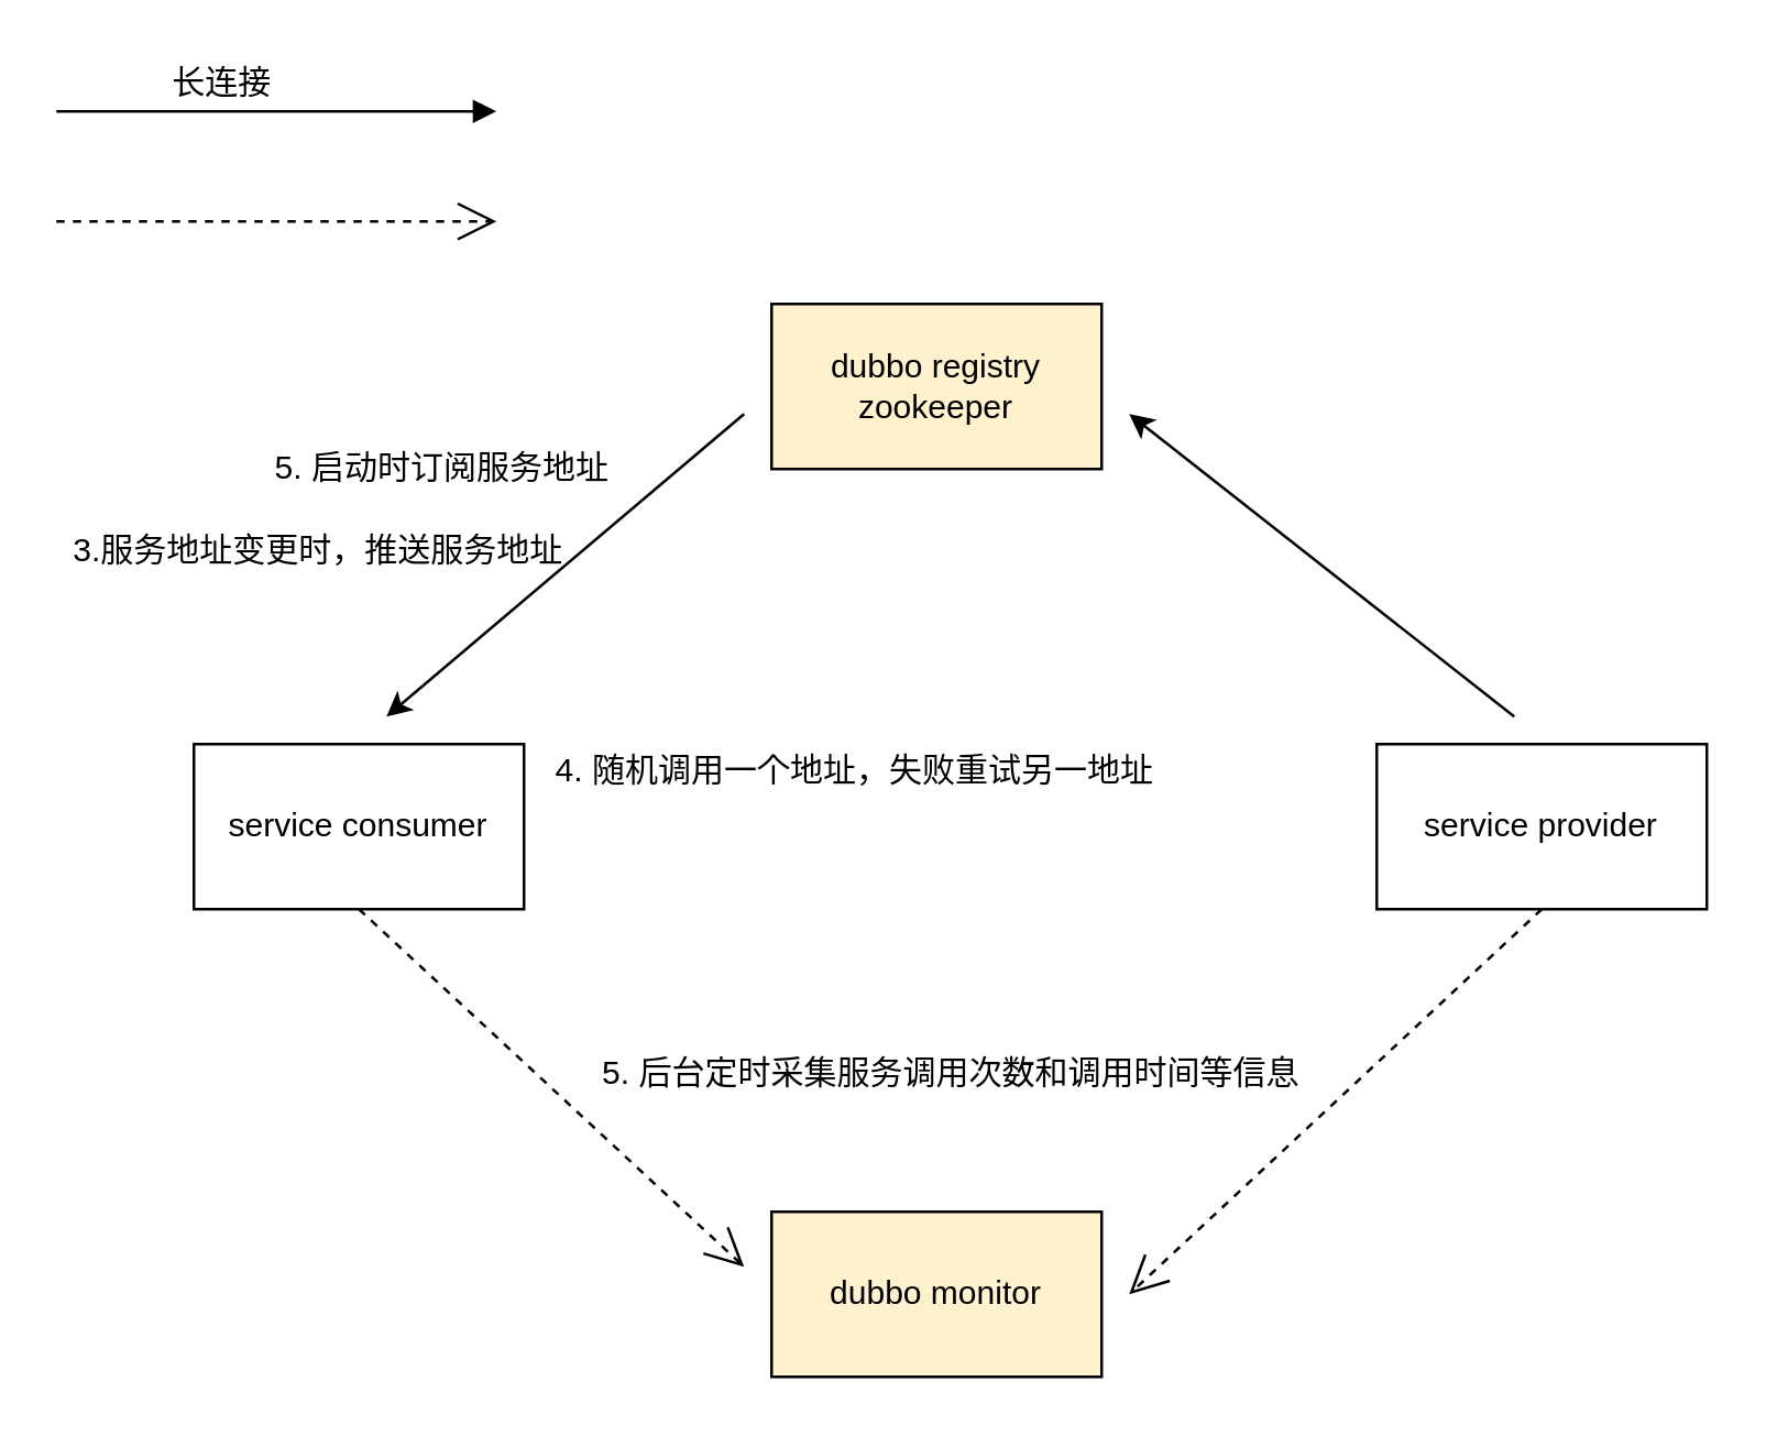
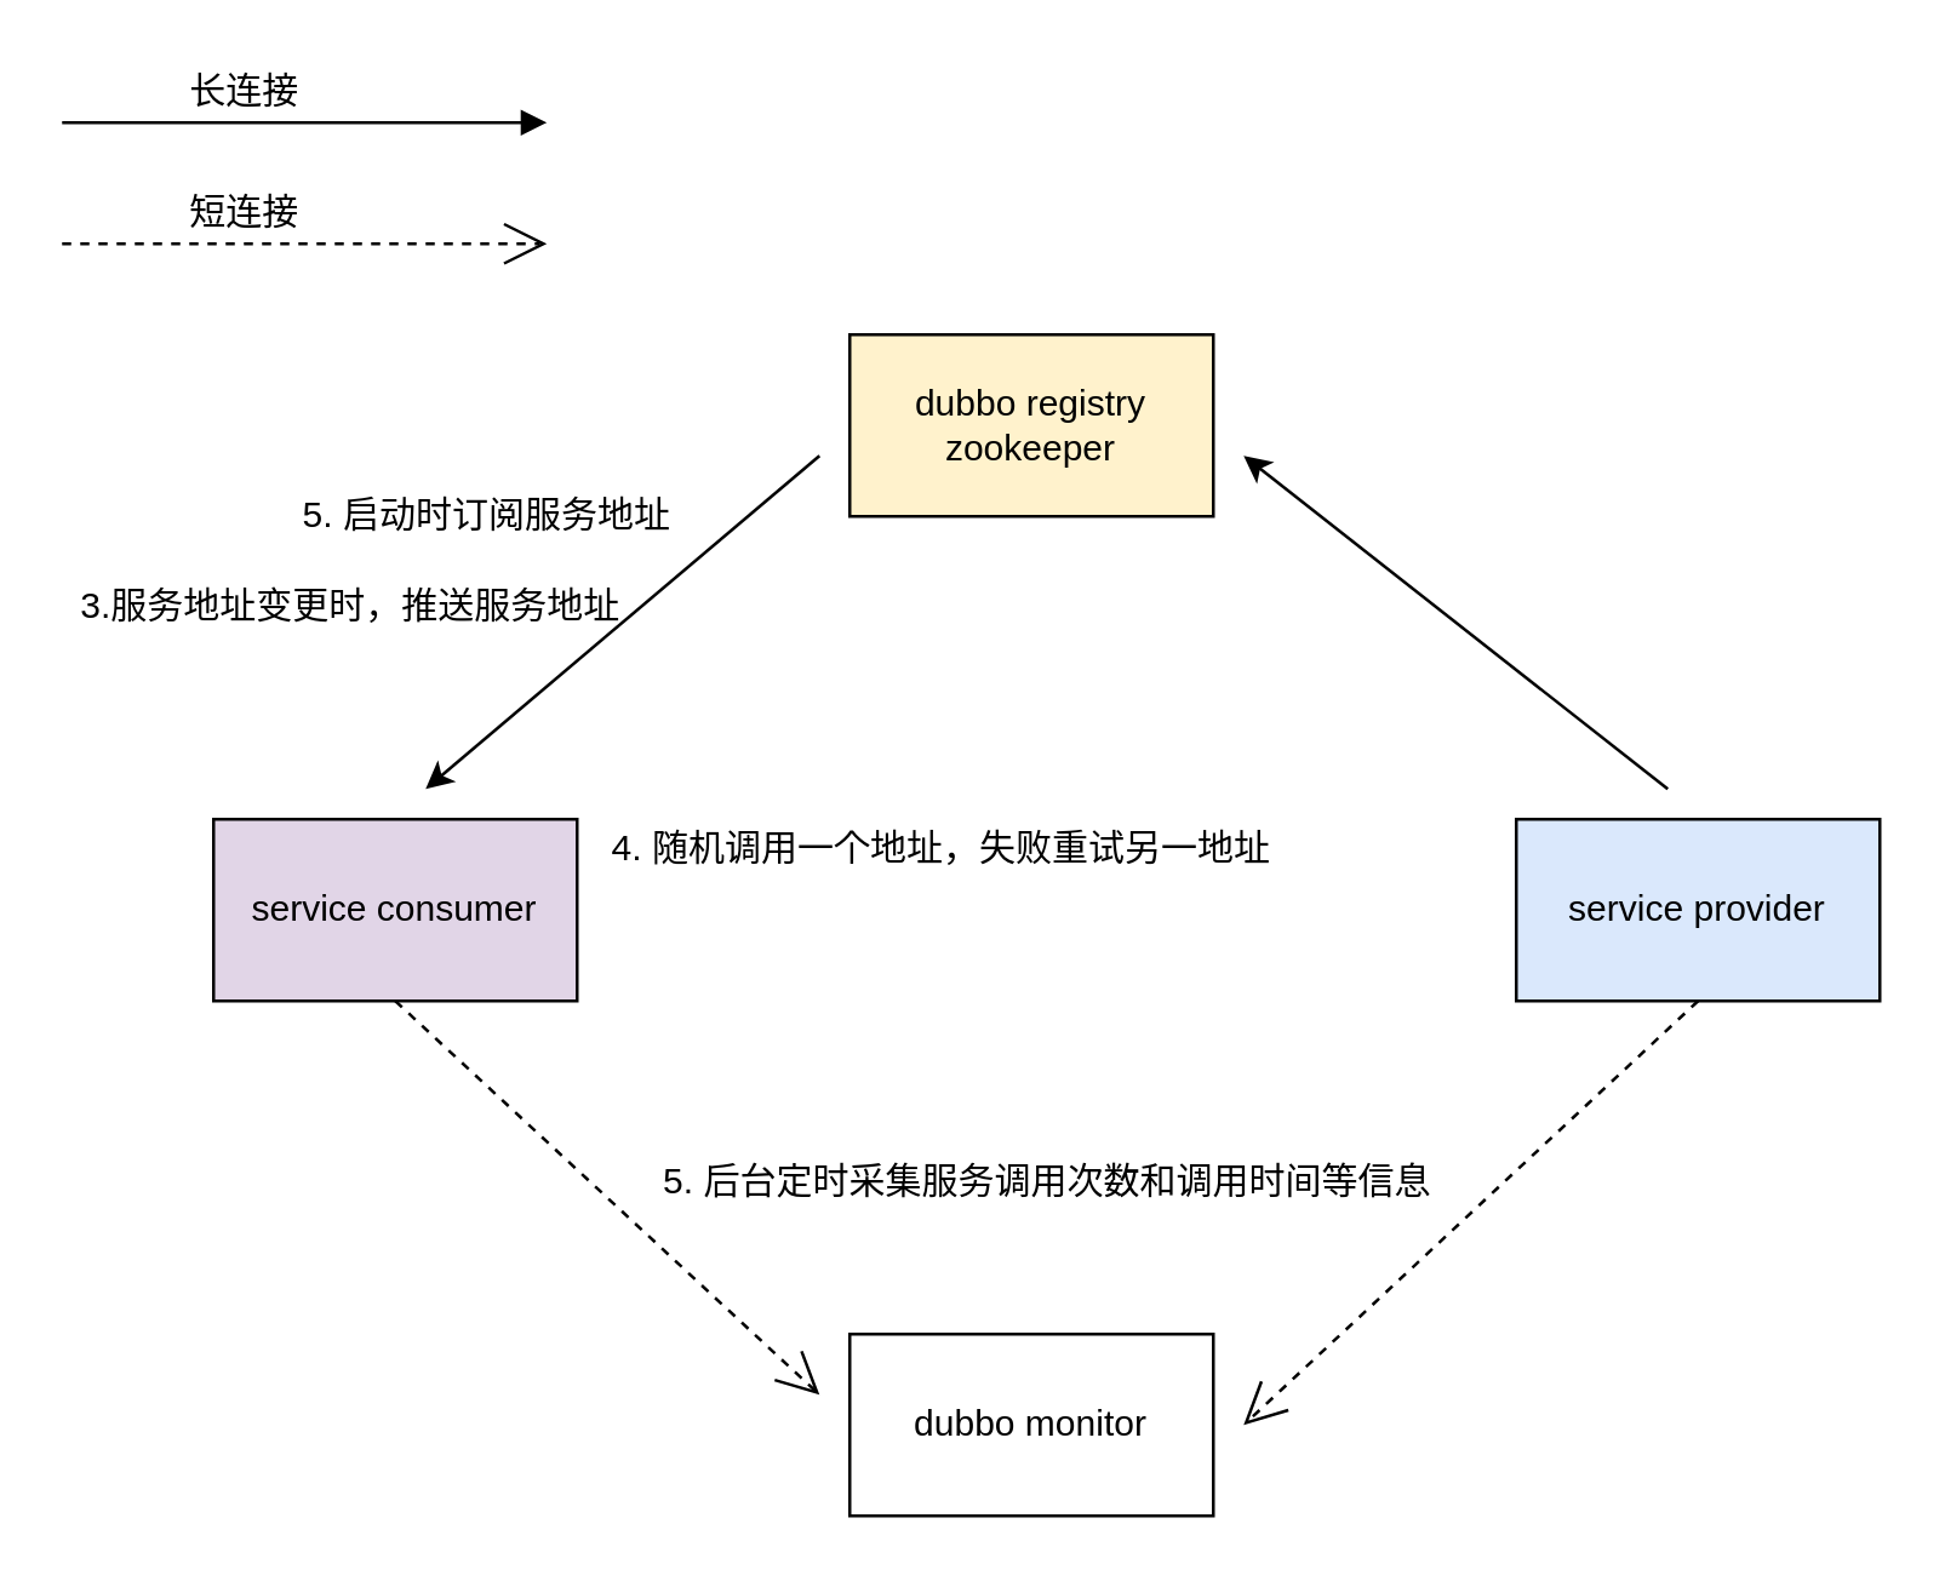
  <mxCell id="0" />
  <mxCell id="1" parent="0" />
  <mxCell id="2" value="dubbo registry&lt;br&gt;zookeeper" style="rounded=0;whiteSpace=wrap;html=1;fillColor=#fff2cc;" vertex="1" parent="1"><mxGeometry x="280" y="110" width="120" height="60" as="geometry" /></mxCell>
- <mxCell id="3" value="service consumer" style="rounded=0;whiteSpace=wrap;html=1;" vertex="1" parent="1"><mxGeometry x="70" y="270" width="120" height="60" as="geometry" /></mxCell>
- <mxCell id="4" value="service provider" style="rounded=0;whiteSpace=wrap;html=1;" vertex="1" parent="1"><mxGeometry x="500" y="270" width="120" height="60" as="geometry" /></mxCell>
- <mxCell id="5" value="dubbo monitor" style="rounded=0;whiteSpace=wrap;html=1;fillColor=#fff2cc;" vertex="1" parent="1"><mxGeometry x="280" y="440" width="120" height="60" as="geometry" /></mxCell>
+ <mxCell id="3" value="service consumer" style="rounded=0;whiteSpace=wrap;html=1;fillColor=#e1d5e7;" vertex="1" parent="1"><mxGeometry x="70" y="270" width="120" height="60" as="geometry" /></mxCell>
+ <mxCell id="4" value="service provider" style="rounded=0;whiteSpace=wrap;html=1;fillColor=#dae8fc;" vertex="1" parent="1"><mxGeometry x="500" y="270" width="120" height="60" as="geometry" /></mxCell>
+ <mxCell id="5" value="dubbo monitor" style="rounded=0;whiteSpace=wrap;html=1;" vertex="1" parent="1"><mxGeometry x="280" y="440" width="120" height="60" as="geometry" /></mxCell>
  <mxCell id="6" value="" style="endArrow=classic;html=1;" edge="1" parent="1"><mxGeometry width="50" height="50" relative="1" as="geometry"><mxPoint x="550" y="260" as="sourcePoint" /><mxPoint x="410" y="150" as="targetPoint" /></mxGeometry></mxCell>
  <mxCell id="7" value="" style="endArrow=classic;html=1;" edge="1" parent="1"><mxGeometry width="50" height="50" relative="1" as="geometry"><mxPoint x="270" y="150" as="sourcePoint" /><mxPoint x="140" y="260" as="targetPoint" /></mxGeometry></mxCell>
  <mxCell id="8" value="" style="endArrow=open;endSize=12;dashed=1;html=1;exitX=0.5;exitY=1;exitDx=0;exitDy=0;" edge="1" parent="1" source="3"><mxGeometry width="160" relative="1" as="geometry"><mxPoint x="260" y="360" as="sourcePoint" /><mxPoint x="270" y="460" as="targetPoint" /></mxGeometry></mxCell>
  <mxCell id="9" value="" style="endArrow=open;endSize=12;dashed=1;html=1;exitX=0.5;exitY=1;exitDx=0;exitDy=0;" edge="1" parent="1" source="4"><mxGeometry width="160" relative="1" as="geometry"><mxPoint x="490" y="440" as="sourcePoint" /><mxPoint x="410" y="470" as="targetPoint" /></mxGeometry></mxCell>
  <mxCell id="10" value="5. 启动时订阅服务地址" style="text;html=1;align=center;verticalAlign=middle;resizable=0;points=[];autosize=1;" vertex="1" parent="1"><mxGeometry x="90" y="160" width="140" height="20" as="geometry" /></mxCell>
  <mxCell id="11" value="3.服务地址变更时，推送服务地址" style="text;html=1;align=center;verticalAlign=middle;resizable=0;points=[];autosize=1;" vertex="1" parent="1"><mxGeometry x="20" y="190" width="190" height="20" as="geometry" /></mxCell>
  <mxCell id="12" value="4. 随机调用一个地址，失败重试另一地址" style="text;html=1;align=center;verticalAlign=middle;resizable=0;points=[];autosize=1;" vertex="1" parent="1"><mxGeometry x="195" y="270" width="230" height="20" as="geometry" /></mxCell>
  <mxCell id="13" value="5. 后台定时采集服务调用次数和调用时间等信息" style="text;html=1;align=center;verticalAlign=middle;resizable=0;points=[];autosize=1;" vertex="1" parent="1"><mxGeometry x="210" y="380" width="270" height="20" as="geometry" /></mxCell>
  <mxCell id="14" value="" style="endArrow=block;endFill=1;html=1;edgeStyle=orthogonalEdgeStyle;align=left;verticalAlign=top;" edge="1" parent="1"><mxGeometry x="-1" relative="1" as="geometry"><mxPoint x="20" y="40" as="sourcePoint" /><mxPoint x="180" y="40" as="targetPoint" /></mxGeometry></mxCell>
  <mxCell id="15" value="" style="endArrow=open;endSize=12;dashed=1;html=1;" edge="1" parent="1"><mxGeometry width="160" relative="1" as="geometry"><mxPoint x="20" y="80" as="sourcePoint" /><mxPoint x="180" y="80" as="targetPoint" /><Array as="points"><mxPoint x="110" y="80" /></Array></mxGeometry></mxCell>
  <mxCell id="16" value="长连接" style="text;html=1;align=center;verticalAlign=middle;resizable=0;points=[];autosize=1;" vertex="1" parent="1"><mxGeometry x="55" y="20" width="50" height="20" as="geometry" /></mxCell>
+ <mxCell id="17" value="短连接" style="text;html=1;align=center;verticalAlign=middle;resizable=0;points=[];autosize=1;" vertex="1" parent="1"><mxGeometry x="55" y="60" width="50" height="20" as="geometry" /></mxCell>
